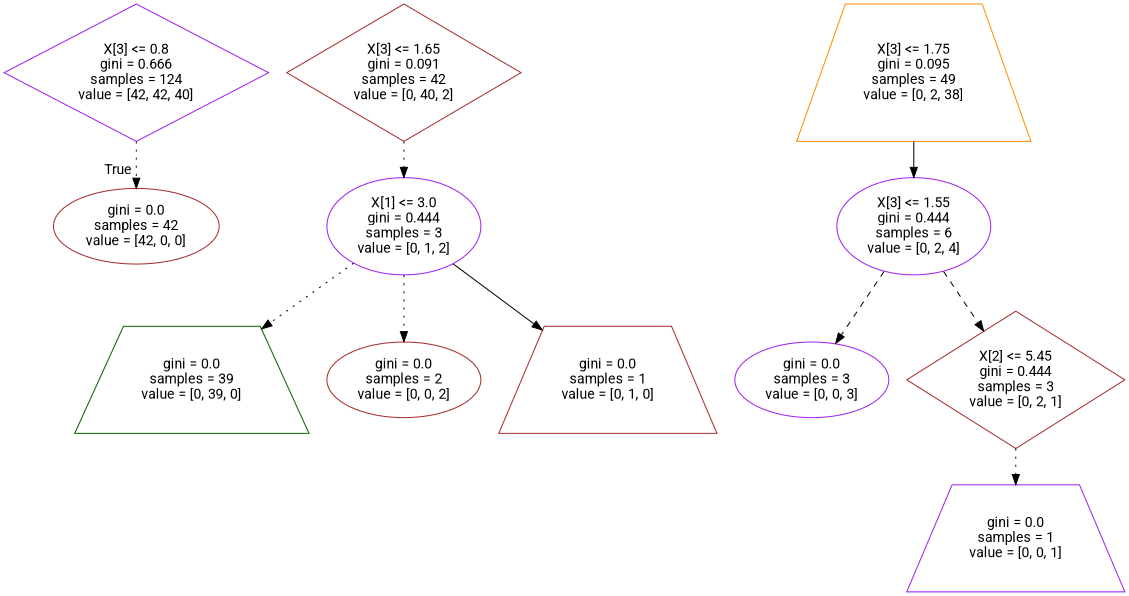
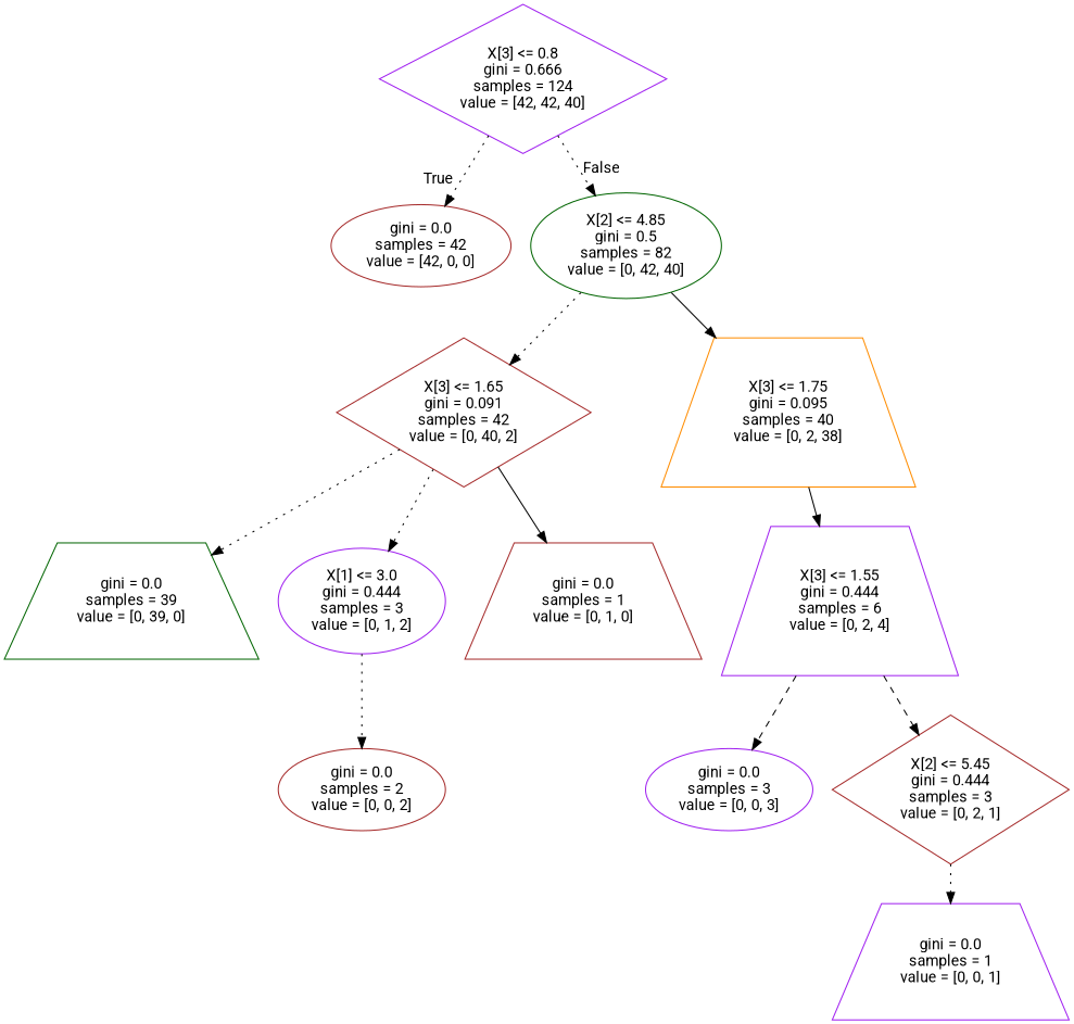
  digraph {
    fontname=Roboto
    node [color=purple fontname=Roboto shape=ellipse]
    edge [fontname=Roboto style=dotted]
    n1 [label="X[3] <= 0.8\ngini = 0.666\nsamples = 124\nvalue = [42, 42, 40]" shape=diamond]
    n2 [color=brown label="gini = 0.0\nsamples = 42\nvalue = [42, 0, 0]"]
+   n3 [color=darkgreen label="X[2] <= 4.85\ngini = 0.5\nsamples = 82\nvalue = [0, 42, 40]"]
    n4 [color=brown label="X[3] <= 1.65\ngini = 0.091\nsamples = 42\nvalue = [0, 40, 2]" shape=diamond]
-   n5 [color=darkorange label="X[3] <= 1.75\ngini = 0.095\nsamples = 49\nvalue = [0, 2, 38]" shape=trapezium]
+   n5 [color=darkorange label="X[3] <= 1.75\ngini = 0.095\nsamples = 40\nvalue = [0, 2, 38]" shape=trapezium]
    n6 [color=darkgreen label="gini = 0.0\nsamples = 39\nvalue = [0, 39, 0]" shape=trapezium]
    n7 [label="X[1] <= 3.0\ngini = 0.444\nsamples = 3\nvalue = [0, 1, 2]"]
-   n8 [label="X[3] <= 1.55\ngini = 0.444\nsamples = 6\nvalue = [0, 2, 4]"]
+   n8 [label="X[3] <= 1.55\ngini = 0.444\nsamples = 6\nvalue = [0, 2, 4]" shape=trapezium]
    n9 [color=brown label="gini = 0.0\nsamples = 2\nvalue = [0, 0, 2]"]
    n10 [color=brown label="gini = 0.0\nsamples = 1\nvalue = [0, 1, 0]" shape=trapezium]
    n11 [label="gini = 0.0\nsamples = 3\nvalue = [0, 0, 3]"]
    n12 [color=brown label="X[2] <= 5.45\ngini = 0.444\nsamples = 3\nvalue = [0, 2, 1]" shape=diamond]
    n13 [label="gini = 0.0\nsamples = 1\nvalue = [0, 0, 1]" shape=trapezium]
    n1 -> n2 [headlabel=True labelangle=45 labeldistance=2.5]
-   n7 -> n6
+   n1 -> n3 [headlabel=False labelangle=-45 labeldistance=2.5]
+   n3 -> n4
+   n3 -> n5 [style=solid]
+   n4 -> n6
    n4 -> n7
    n5 -> n8 [style=solid]
    n7 -> n9
-   n7 -> n10 [style=solid]
+   n4 -> n10 [style=solid]
    n8 -> n11 [style=dashed]
    n8 -> n12 [style=dashed]
    n12 -> n13
  }
